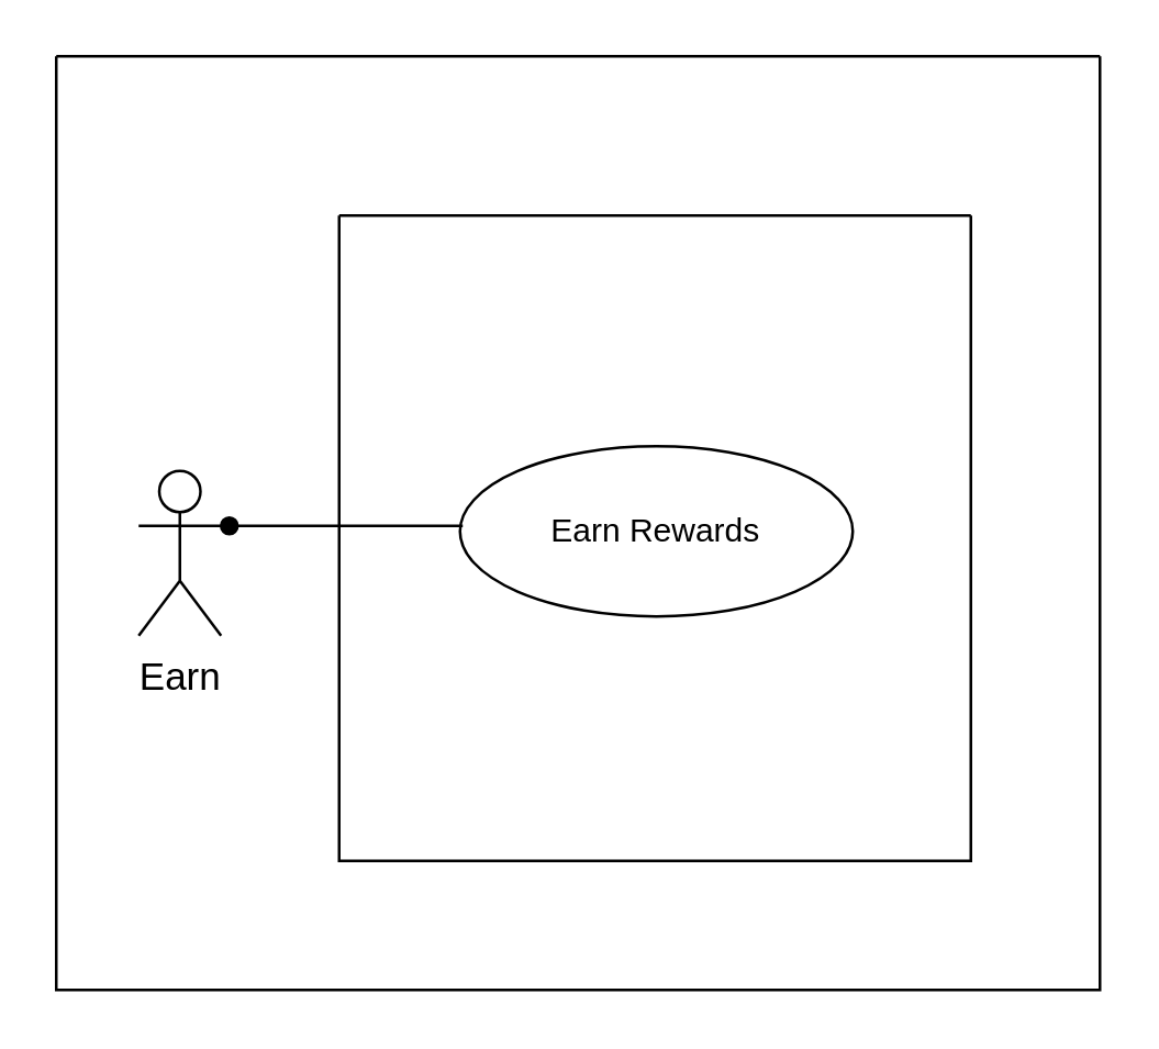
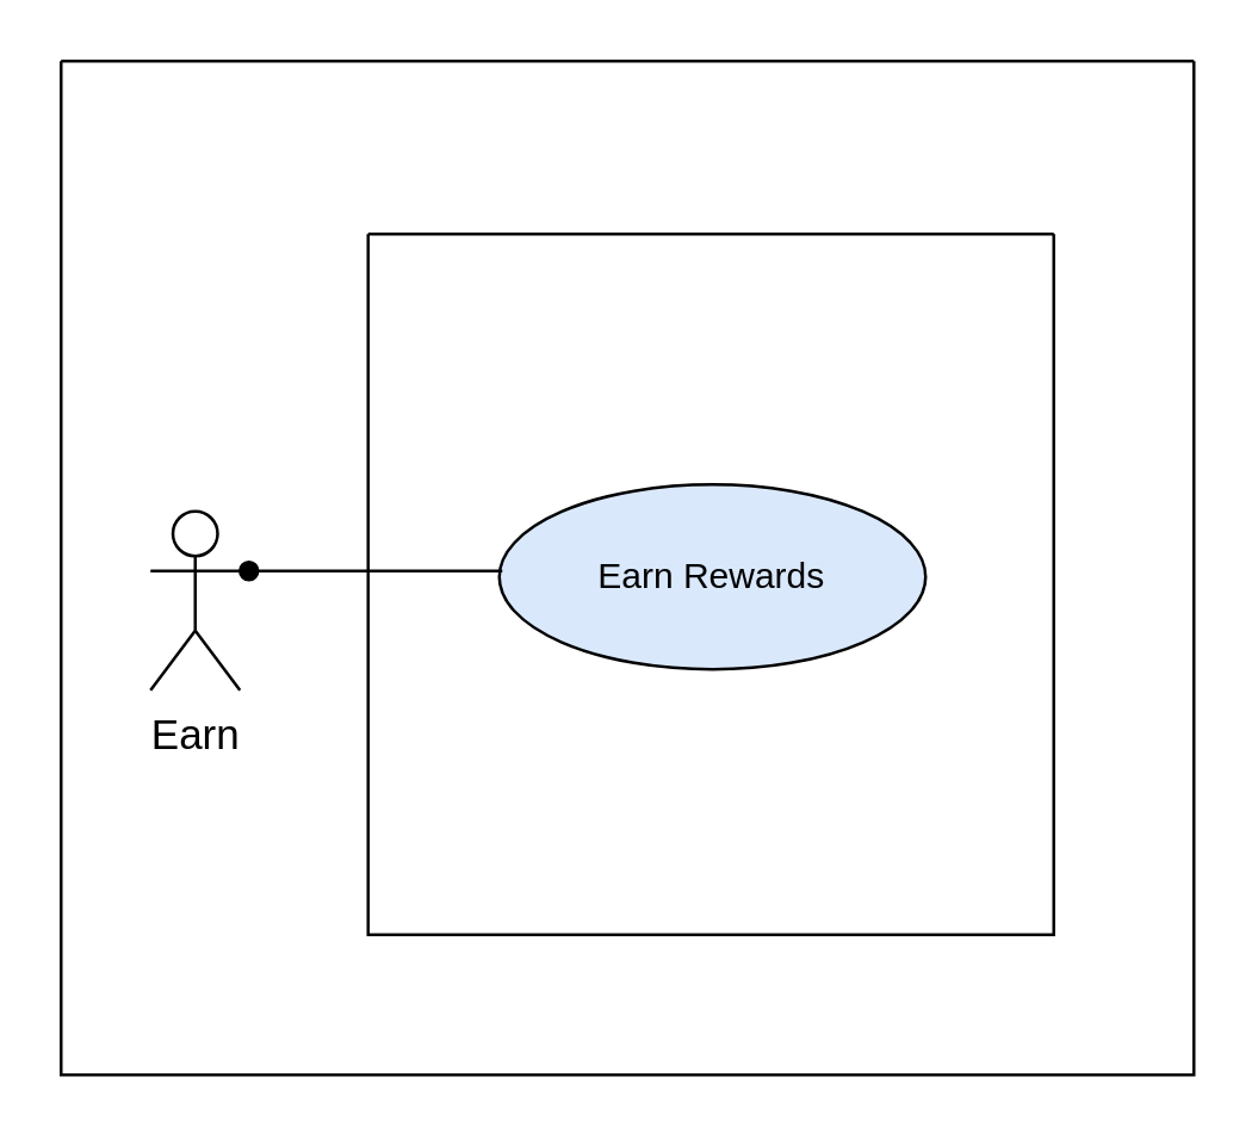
  <mxCell id="0" />
  <mxCell id="1" parent="0" />
  <mxCell id="2" value="" style="swimlane;startSize=0;container=0;" vertex="1" parent="1"><mxGeometry x="20" y="20" width="380" height="340" as="geometry" /></mxCell>
  <mxCell id="3" value="Earn" style="shape=umlActor;verticalLabelPosition=bottom;verticalAlign=top;html=1;fontSize=14;" vertex="1" parent="2"><mxGeometry x="30" y="151" width="30" height="60" as="geometry" /></mxCell>
  <mxCell id="4" value="" style="swimlane;startSize=0;" vertex="1" parent="2"><mxGeometry x="103" y="58" width="230" height="235" as="geometry" /></mxCell>
- <mxCell id="5" value="Earn Rewards" style="ellipse;whiteSpace=wrap;html=1;" vertex="1" parent="1"><mxGeometry x="167" y="162" width="143" height="62" as="geometry" /></mxCell>
+ <mxCell id="5" value="Earn Rewards" style="ellipse;whiteSpace=wrap;html=1;fillColor=#dae8fc;" vertex="1" parent="1"><mxGeometry x="167" y="162" width="143" height="62" as="geometry" /></mxCell>
  <mxCell id="6" value="" style="endArrow=none;html=1;rounded=0;startArrow=oval;startFill=1;exitX=1;exitY=0.333;exitDx=0;exitDy=0;exitPerimeter=0;" edge="1" parent="1"><mxGeometry width="50" height="50" relative="1" as="geometry"><mxPoint x="83" y="191" as="sourcePoint" /><mxPoint x="168" y="191" as="targetPoint" /></mxGeometry></mxCell>
